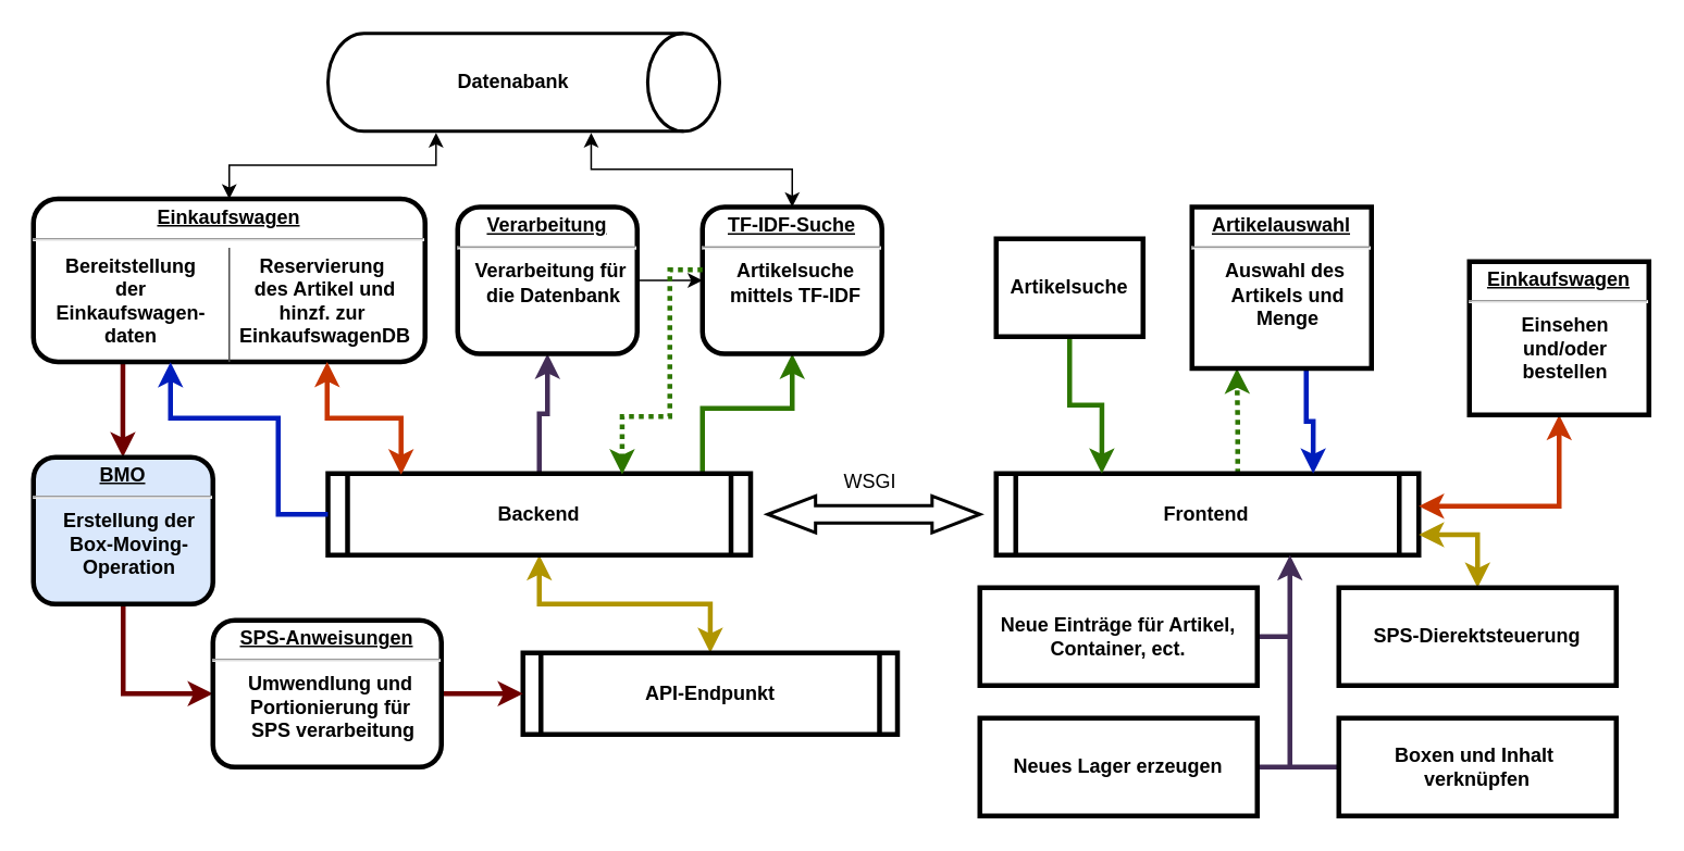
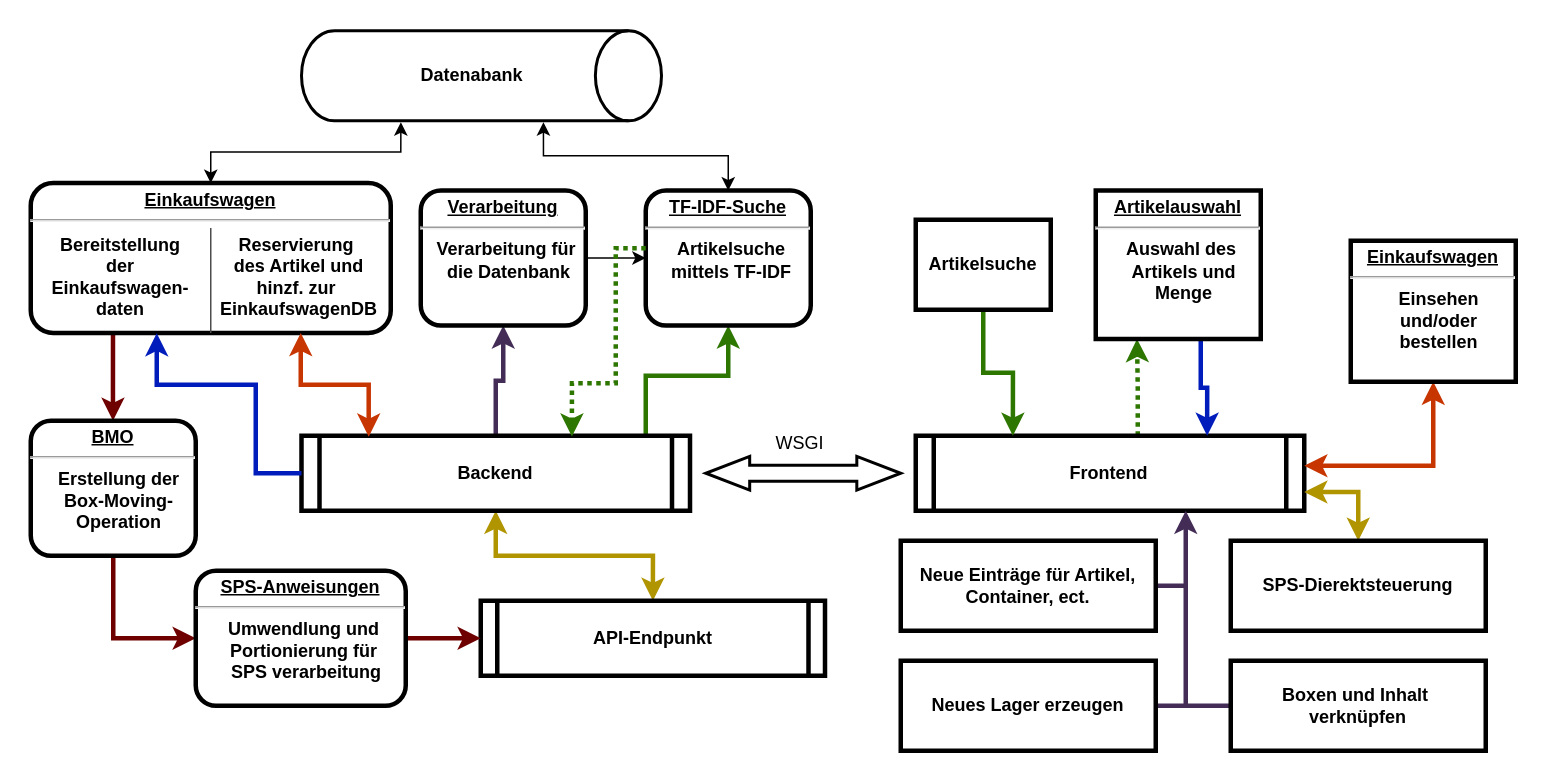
  <mxCell id="0" />
  <mxCell id="1" parent="0" />
  <mxCell id="2" style="edgeStyle=orthogonalEdgeStyle;rounded=0;orthogonalLoop=1;jettySize=auto;html=1;fillColor=#60a917;strokeColor=#2D7600;strokeWidth=3;" edge="1" parent="1" source="5" target="18"><mxGeometry relative="1" as="geometry"><Array as="points"><mxPoint x="430" y="250" /><mxPoint x="485" y="250" /></Array></mxGeometry></mxCell>
  <mxCell id="3" style="edgeStyle=orthogonalEdgeStyle;rounded=0;orthogonalLoop=1;jettySize=auto;html=1;entryX=0.5;entryY=1;entryDx=0;entryDy=0;strokeWidth=3;fillColor=#76608a;strokeColor=#432D57;" edge="1" parent="1" source="5" target="7"><mxGeometry relative="1" as="geometry" /></mxCell>
  <mxCell id="4" style="edgeStyle=orthogonalEdgeStyle;rounded=0;orthogonalLoop=1;jettySize=auto;html=1;entryX=0.5;entryY=0;entryDx=0;entryDy=0;strokeColor=#B09500;strokeWidth=3;align=center;verticalAlign=middle;fontFamily=Helvetica;fontSize=11;fontColor=default;labelBackgroundColor=default;startArrow=classic;startFill=1;endArrow=classic;fillColor=#e3c800;" edge="1" parent="1" source="5" target="23"><mxGeometry relative="1" as="geometry" /></mxCell>
  <mxCell id="5" value="Backend" style="shape=process;whiteSpace=wrap;align=center;verticalAlign=middle;size=0.048;fontStyle=1;strokeWidth=3;labelBackgroundColor=none;" parent="1" vertex="1"><mxGeometry x="200.5" y="290" width="259" height="50" as="geometry" /></mxCell>
  <mxCell id="6" value="" style="edgeStyle=orthogonalEdgeStyle;rounded=0;orthogonalLoop=1;jettySize=auto;html=1;startArrow=none;startFill=0;" edge="1" parent="1" source="7" target="18"><mxGeometry relative="1" as="geometry" /></mxCell>
  <mxCell id="7" value="&lt;p style=&quot;margin: 0px; margin-top: 4px; text-align: center; text-decoration: underline;&quot;&gt;&lt;strong&gt;Verarbeitung&lt;br&gt;&lt;/strong&gt;&lt;/p&gt;&lt;hr&gt;&lt;p style=&quot;margin: 0px; margin-left: 8px;&quot;&gt;Verarbeitung für&amp;nbsp;&lt;/p&gt;&lt;p style=&quot;margin: 0px; margin-left: 8px;&quot;&gt;die Datenbank&lt;/p&gt;" style="verticalAlign=middle;align=center;overflow=fill;fontSize=12;fontFamily=Helvetica;html=1;rounded=1;fontStyle=1;strokeWidth=3;labelBackgroundColor=none;" parent="1" vertex="1"><mxGeometry x="280" y="126.5" width="110" height="90" as="geometry" /></mxCell>
  <mxCell id="8" style="edgeStyle=orthogonalEdgeStyle;rounded=0;orthogonalLoop=1;jettySize=auto;html=1;entryX=0.25;entryY=1;entryDx=0;entryDy=0;fillColor=#60a917;strokeColor=#2D7600;dashed=1;dashPattern=1 1;strokeWidth=3;align=center;verticalAlign=middle;fontFamily=Helvetica;fontSize=11;fontColor=default;labelBackgroundColor=default;endArrow=classic;" edge="1" parent="1" source="9" target="13"><mxGeometry relative="1" as="geometry"><Array as="points"><mxPoint x="758" y="258" /><mxPoint x="758" y="258" /></Array></mxGeometry></mxCell>
  <mxCell id="9" value="Frontend" style="shape=process;whiteSpace=wrap;align=center;verticalAlign=middle;size=0.048;fontStyle=1;strokeWidth=3;labelBackgroundColor=none;" vertex="1" parent="1"><mxGeometry x="610" y="290" width="259" height="50" as="geometry" /></mxCell>
  <mxCell id="10" value="" style="html=1;shadow=0;dashed=0;align=center;verticalAlign=middle;shape=mxgraph.arrows2.twoWayArrow;dy=0.53;dx=29.29;strokeWidth=2;" vertex="1" parent="1"><mxGeometry x="470" y="303.75" width="130" height="22.5" as="geometry" /></mxCell>
  <mxCell id="11" value="WSGI" style="text;html=1;align=center;verticalAlign=middle;whiteSpace=wrap;rounded=0;" vertex="1" parent="1"><mxGeometry x="503" y="280" width="60" height="30" as="geometry" /></mxCell>
  <mxCell id="12" style="edgeStyle=orthogonalEdgeStyle;rounded=0;orthogonalLoop=1;jettySize=auto;html=1;entryX=0.75;entryY=0;entryDx=0;entryDy=0;strokeColor=#001DBC;strokeWidth=3;align=center;verticalAlign=middle;fontFamily=Helvetica;fontSize=11;fontColor=default;labelBackgroundColor=default;endArrow=classic;fillColor=#0050ef;" edge="1" parent="1" source="13" target="9"><mxGeometry relative="1" as="geometry"><Array as="points"><mxPoint x="800" y="258" /><mxPoint x="804" y="258" /></Array></mxGeometry></mxCell>
  <mxCell id="13" value="&lt;p style=&quot;margin: 0px; margin-top: 4px; text-align: center; text-decoration: underline;&quot;&gt;&lt;strong&gt;Artikelauswahl&lt;br&gt;&lt;/strong&gt;&lt;/p&gt;&lt;hr&gt;&lt;p style=&quot;margin: 0px; margin-left: 8px;&quot;&gt;Auswahl des&amp;nbsp;&lt;/p&gt;&lt;p style=&quot;margin: 0px; margin-left: 8px;&quot;&gt;Artikels und&lt;/p&gt;&lt;p style=&quot;margin: 0px; margin-left: 8px;&quot;&gt;Menge&lt;/p&gt;&lt;p style=&quot;margin: 0px; margin-left: 8px;&quot;&gt;&lt;br&gt;&lt;/p&gt;" style="verticalAlign=middle;align=center;overflow=fill;fontSize=12;fontFamily=Helvetica;html=1;rounded=1;fontStyle=1;strokeWidth=3;labelBackgroundColor=none;arcSize=0;" vertex="1" parent="1"><mxGeometry x="730" y="126.5" width="110" height="99" as="geometry" /></mxCell>
  <mxCell id="14" style="edgeStyle=orthogonalEdgeStyle;rounded=0;orthogonalLoop=1;jettySize=auto;html=1;exitX=0.5;exitY=1;exitDx=0;exitDy=0;fillColor=#fa6800;strokeColor=#C73500;endArrow=classic;endFill=1;strokeWidth=3;startArrow=classic;startFill=1;" edge="1" parent="1" source="15" target="9"><mxGeometry relative="1" as="geometry"><Array as="points"><mxPoint x="955" y="310" /></Array></mxGeometry></mxCell>
  <mxCell id="15" value="&lt;p style=&quot;margin: 0px; margin-top: 4px; text-align: center; text-decoration: underline;&quot;&gt;Einkaufswagen&lt;/p&gt;&lt;hr&gt;&lt;p style=&quot;margin: 0px; margin-left: 8px;&quot;&gt;Einsehen&lt;br&gt;und/oder&lt;br&gt;bestellen&lt;/p&gt;" style="verticalAlign=middle;align=center;overflow=fill;fontSize=12;fontFamily=Helvetica;html=1;rounded=1;fontStyle=1;strokeWidth=3;labelBackgroundColor=none;arcSize=0;" vertex="1" parent="1"><mxGeometry x="900" y="160" width="110" height="94" as="geometry" /></mxCell>
  <mxCell id="16" style="edgeStyle=orthogonalEdgeStyle;rounded=0;orthogonalLoop=1;jettySize=auto;html=1;entryX=0.25;entryY=0;entryDx=0;entryDy=0;strokeWidth=3;fillColor=#60a917;strokeColor=#2D7600;" edge="1" parent="1" source="17" target="9"><mxGeometry relative="1" as="geometry" /></mxCell>
  <mxCell id="17" value="Artikelsuche" style="whiteSpace=wrap;align=center;verticalAlign=middle;fontStyle=1;strokeWidth=3;labelBackgroundColor=none;" vertex="1" parent="1"><mxGeometry x="610" y="146" width="90" height="60" as="geometry" /></mxCell>
  <mxCell id="18" value="&lt;p style=&quot;margin: 0px; margin-top: 4px; text-align: center; text-decoration: underline;&quot;&gt;TF-IDF-Suche&lt;/p&gt;&lt;hr&gt;&lt;p style=&quot;margin: 0px; margin-left: 8px;&quot;&gt;Artikelsuche&amp;nbsp;&lt;/p&gt;&lt;p style=&quot;margin: 0px; margin-left: 8px;&quot;&gt;mittels TF-IDF&amp;nbsp;&lt;/p&gt;" style="verticalAlign=middle;align=center;overflow=fill;fontSize=12;fontFamily=Helvetica;html=1;rounded=1;fontStyle=1;strokeWidth=3;labelBackgroundColor=none;" vertex="1" parent="1"><mxGeometry x="430" y="126.5" width="110" height="90" as="geometry" /></mxCell>
  <mxCell id="19" style="edgeStyle=orthogonalEdgeStyle;rounded=0;orthogonalLoop=1;jettySize=auto;html=1;entryX=0.696;entryY=0.01;entryDx=0;entryDy=0;entryPerimeter=0;fillColor=#60a917;strokeColor=#2D7600;strokeWidth=3;dashed=1;dashPattern=1 1;" edge="1" parent="1" source="18" target="5"><mxGeometry relative="1" as="geometry"><Array as="points"><mxPoint x="410" y="165" /><mxPoint x="410" y="255" /><mxPoint x="381" y="255" /></Array></mxGeometry></mxCell>
  <mxCell id="20" style="edgeStyle=orthogonalEdgeStyle;rounded=0;orthogonalLoop=1;jettySize=auto;html=1;entryX=0;entryY=0.5;entryDx=0;entryDy=0;strokeColor=#6F0000;strokeWidth=3;align=center;verticalAlign=middle;fontFamily=Helvetica;fontSize=11;fontColor=default;labelBackgroundColor=default;endArrow=classic;fillColor=#a20025;" edge="1" parent="1" source="22" target="25"><mxGeometry relative="1" as="geometry" /></mxCell>
  <mxCell id="21" style="edgeStyle=orthogonalEdgeStyle;rounded=0;orthogonalLoop=1;jettySize=auto;html=1;entryX=0.25;entryY=1;entryDx=0;entryDy=0;endArrow=none;endFill=0;startArrow=classic;startFill=1;fillColor=#a20025;strokeColor=#6F0000;strokeWidth=3;align=center;verticalAlign=middle;fontFamily=Helvetica;fontSize=11;fontColor=default;labelBackgroundColor=default;" edge="1" parent="1"><mxGeometry relative="1" as="geometry"><mxPoint x="74.83" y="280" as="sourcePoint" /><mxPoint x="74.83" y="221.5" as="targetPoint" /><Array as="points"><mxPoint x="74.83" y="260" /><mxPoint x="74.83" y="260" /></Array></mxGeometry></mxCell>
- <mxCell id="22" value="&lt;p style=&quot;margin: 0px; margin-top: 4px; text-align: center; text-decoration: underline;&quot;&gt;&lt;strong&gt;BMO&lt;br&gt;&lt;/strong&gt;&lt;/p&gt;&lt;hr&gt;&lt;p style=&quot;margin: 0px; margin-left: 8px;&quot;&gt;&lt;b style=&quot;text-wrap: wrap;&quot;&gt;Erstellung der Box-&lt;/b&gt;&lt;b style=&quot;text-wrap: wrap; background-color: initial;&quot;&gt;Moving-Operation&lt;/b&gt;&lt;br&gt;&lt;/p&gt;" style="verticalAlign=middle;align=center;overflow=fill;fontSize=12;fontFamily=Helvetica;html=1;rounded=1;fontStyle=1;strokeWidth=3;labelBackgroundColor=none;fillColor=#dae8fc;" vertex="1" parent="1"><mxGeometry x="20" y="280" width="110" height="90" as="geometry" /></mxCell>
+ <mxCell id="22" value="&lt;p style=&quot;margin: 0px; margin-top: 4px; text-align: center; text-decoration: underline;&quot;&gt;&lt;strong&gt;BMO&lt;br&gt;&lt;/strong&gt;&lt;/p&gt;&lt;hr&gt;&lt;p style=&quot;margin: 0px; margin-left: 8px;&quot;&gt;&lt;b style=&quot;text-wrap: wrap;&quot;&gt;Erstellung der Box-&lt;/b&gt;&lt;b style=&quot;text-wrap: wrap; background-color: initial;&quot;&gt;Moving-Operation&lt;/b&gt;&lt;br&gt;&lt;/p&gt;" style="verticalAlign=middle;align=center;overflow=fill;fontSize=12;fontFamily=Helvetica;html=1;rounded=1;fontStyle=1;strokeWidth=3;labelBackgroundColor=none;" vertex="1" parent="1"><mxGeometry x="20" y="280" width="110" height="90" as="geometry" /></mxCell>
  <mxCell id="23" value="API-Endpunkt" style="shape=process;whiteSpace=wrap;align=center;verticalAlign=middle;size=0.048;fontStyle=1;strokeWidth=3;labelBackgroundColor=none;" vertex="1" parent="1"><mxGeometry x="320" y="400" width="229.5" height="50" as="geometry" /></mxCell>
  <mxCell id="24" style="edgeStyle=orthogonalEdgeStyle;rounded=0;orthogonalLoop=1;jettySize=auto;html=1;entryX=0;entryY=0.5;entryDx=0;entryDy=0;strokeColor=#6F0000;strokeWidth=3;align=center;verticalAlign=middle;fontFamily=Helvetica;fontSize=11;fontColor=default;labelBackgroundColor=default;endArrow=classic;fillColor=#a20025;" edge="1" parent="1" source="25" target="23"><mxGeometry relative="1" as="geometry" /></mxCell>
  <mxCell id="25" value="&lt;p style=&quot;margin: 0px; margin-top: 4px; text-align: center; text-decoration: underline;&quot;&gt;&lt;strong&gt;SPS-Anweisungen&lt;/strong&gt;&lt;/p&gt;&lt;hr&gt;&lt;p style=&quot;margin: 0px; margin-left: 8px;&quot;&gt;Umwendlung und&amp;nbsp;&lt;/p&gt;&lt;p style=&quot;margin: 0px; margin-left: 8px;&quot;&gt;Portionierung für&amp;nbsp;&lt;/p&gt;&lt;p style=&quot;margin: 0px; margin-left: 8px;&quot;&gt;SPS verarbeitung&lt;/p&gt;" style="verticalAlign=middle;align=center;overflow=fill;fontSize=12;fontFamily=Helvetica;html=1;rounded=1;fontStyle=1;strokeWidth=3;labelBackgroundColor=none;" vertex="1" parent="1"><mxGeometry x="130" y="380" width="140" height="90" as="geometry" /></mxCell>
  <mxCell id="26" value="" style="group" vertex="1" connectable="0" parent="1"><mxGeometry x="20" y="121.5" width="240" height="100" as="geometry" /></mxCell>
  <mxCell id="27" value="&lt;p style=&quot;margin: 0px; margin-top: 4px; text-align: center; text-decoration: underline;&quot;&gt;&lt;strong&gt;Einkaufswagen&lt;br&gt;&lt;/strong&gt;&lt;/p&gt;&lt;hr&gt;&lt;p style=&quot;margin: 0px; margin-left: 8px;&quot;&gt;&lt;br&gt;&lt;/p&gt;" style="verticalAlign=middle;align=center;overflow=fill;fontSize=12;fontFamily=Helvetica;html=1;rounded=1;fontStyle=1;strokeWidth=3;labelBackgroundColor=none;" vertex="1" parent="26"><mxGeometry width="240" height="100" as="geometry" /></mxCell>
  <mxCell id="28" value="" style="line;strokeWidth=1;direction=south;html=1;strokeColor=#4D4D4D;" vertex="1" parent="26"><mxGeometry x="115" y="30" width="10" height="70" as="geometry" /></mxCell>
  <mxCell id="29" value="&lt;p style=&quot;font-weight: 700; text-wrap: nowrap; margin: 0px 0px 0px 8px;&quot;&gt;Reservierung&amp;nbsp;&lt;/p&gt;&lt;p style=&quot;font-weight: 700; text-wrap: nowrap; margin: 0px 0px 0px 8px;&quot;&gt;des Artikel und&lt;br&gt;hinzf. zur&amp;nbsp;&lt;/p&gt;&lt;p style=&quot;font-weight: 700; text-wrap: nowrap; margin: 0px 0px 0px 8px;&quot;&gt;EinkaufswagenDB&lt;/p&gt;" style="text;html=1;align=center;verticalAlign=middle;whiteSpace=wrap;rounded=0;" vertex="1" parent="26"><mxGeometry x="145" y="47" width="60" height="30" as="geometry" /></mxCell>
  <mxCell id="30" value="&lt;b&gt;Bereitstellung der Einkaufswagen-daten&lt;/b&gt;" style="text;html=1;align=center;verticalAlign=middle;whiteSpace=wrap;rounded=0;fontFamily=Helvetica;fontSize=12;fontColor=default;" vertex="1" parent="26"><mxGeometry x="30" y="47" width="60" height="30" as="geometry" /></mxCell>
  <mxCell id="31" value="&lt;b&gt;Datenabank&amp;nbsp; &amp;nbsp;&amp;nbsp;&lt;/b&gt;" style="strokeWidth=2;html=1;shape=mxgraph.flowchart.direct_data;whiteSpace=wrap;" vertex="1" parent="1"><mxGeometry x="200.5" y="20" width="240" height="60" as="geometry" /></mxCell>
  <mxCell id="32" style="edgeStyle=orthogonalEdgeStyle;rounded=0;orthogonalLoop=1;jettySize=auto;html=1;endArrow=none;endFill=0;strokeColor=#432D57;strokeWidth=3;align=center;verticalAlign=middle;fontFamily=Helvetica;fontSize=11;fontColor=default;labelBackgroundColor=default;fillColor=#76608a;" edge="1" parent="1" source="33"><mxGeometry relative="1" as="geometry"><mxPoint x="790" y="390" as="targetPoint" /></mxGeometry></mxCell>
  <mxCell id="33" value="Neue Einträge für Artikel, Container, ect." style="whiteSpace=wrap;align=center;verticalAlign=middle;fontStyle=1;strokeWidth=3;labelBackgroundColor=none;" vertex="1" parent="1"><mxGeometry x="600" y="360" width="170" height="60" as="geometry" /></mxCell>
  <mxCell id="34" style="edgeStyle=orthogonalEdgeStyle;rounded=0;orthogonalLoop=1;jettySize=auto;html=1;entryX=1;entryY=0.75;entryDx=0;entryDy=0;fillColor=#e3c800;strokeColor=#B09500;strokeWidth=3;startArrow=classic;startFill=1;" edge="1" parent="1" source="35" target="9"><mxGeometry relative="1" as="geometry" /></mxCell>
  <mxCell id="35" value="SPS-Dierektsteuerung" style="whiteSpace=wrap;align=center;verticalAlign=middle;fontStyle=1;strokeWidth=3;labelBackgroundColor=none;" vertex="1" parent="1"><mxGeometry x="820" y="360" width="170" height="60" as="geometry" /></mxCell>
  <mxCell id="36" style="edgeStyle=orthogonalEdgeStyle;rounded=0;orthogonalLoop=1;jettySize=auto;html=1;entryX=0.672;entryY=1.016;entryDx=0;entryDy=0;entryPerimeter=0;startArrow=classic;startFill=1;" edge="1" parent="1" source="18" target="31"><mxGeometry relative="1" as="geometry" /></mxCell>
  <mxCell id="37" style="edgeStyle=orthogonalEdgeStyle;rounded=0;orthogonalLoop=1;jettySize=auto;html=1;entryX=0.276;entryY=1.016;entryDx=0;entryDy=0;entryPerimeter=0;startArrow=classic;startFill=1;" edge="1" parent="1" source="27" target="31"><mxGeometry relative="1" as="geometry" /></mxCell>
  <mxCell id="38" style="edgeStyle=orthogonalEdgeStyle;rounded=0;orthogonalLoop=1;jettySize=auto;html=1;strokeColor=#432D57;strokeWidth=3;align=center;verticalAlign=middle;fontFamily=Helvetica;fontSize=11;fontColor=default;labelBackgroundColor=default;endArrow=classic;endFill=1;fillColor=#76608a;" edge="1" parent="1"><mxGeometry relative="1" as="geometry"><mxPoint x="790" y="340" as="targetPoint" /><mxPoint x="769.99" y="472" as="sourcePoint" /><Array as="points"><mxPoint x="770" y="470" /><mxPoint x="790" y="470" /></Array></mxGeometry></mxCell>
  <mxCell id="39" value="Neues Lager erzeugen" style="whiteSpace=wrap;align=center;verticalAlign=middle;fontStyle=1;strokeWidth=3;labelBackgroundColor=none;" vertex="1" parent="1"><mxGeometry x="600" y="440" width="170" height="60" as="geometry" /></mxCell>
  <mxCell id="40" style="edgeStyle=orthogonalEdgeStyle;rounded=0;orthogonalLoop=1;jettySize=auto;html=1;endArrow=none;endFill=0;fillColor=#76608a;strokeColor=#432D57;strokeWidth=3;align=center;verticalAlign=middle;fontFamily=Helvetica;fontSize=11;fontColor=default;labelBackgroundColor=default;" edge="1" parent="1" source="41"><mxGeometry relative="1" as="geometry"><mxPoint x="790" y="470" as="targetPoint" /></mxGeometry></mxCell>
  <mxCell id="41" value="Boxen und Inhalt &#10;verknüpfen" style="whiteSpace=wrap;align=center;verticalAlign=middle;fontStyle=1;strokeWidth=3;labelBackgroundColor=none;" vertex="1" parent="1"><mxGeometry x="820" y="440" width="170" height="60" as="geometry" /></mxCell>
  <mxCell id="42" style="edgeStyle=orthogonalEdgeStyle;rounded=0;orthogonalLoop=1;jettySize=auto;html=1;entryX=0.173;entryY=0.012;entryDx=0;entryDy=0;entryPerimeter=0;strokeColor=#C73500;strokeWidth=3;align=center;verticalAlign=middle;fontFamily=Helvetica;fontSize=11;fontColor=default;labelBackgroundColor=default;startArrow=classic;startFill=1;endArrow=classic;endFill=1;fillColor=#fa6800;" edge="1" parent="1" source="27" target="5"><mxGeometry relative="1" as="geometry"><Array as="points"><mxPoint x="200" y="256" /><mxPoint x="245" y="256" /></Array></mxGeometry></mxCell>
  <mxCell id="43" style="edgeStyle=orthogonalEdgeStyle;rounded=0;orthogonalLoop=1;jettySize=auto;html=1;entryX=0.35;entryY=1.001;entryDx=0;entryDy=0;entryPerimeter=0;strokeColor=#001DBC;strokeWidth=3;align=center;verticalAlign=middle;fontFamily=Helvetica;fontSize=11;fontColor=default;labelBackgroundColor=default;endArrow=classic;fillColor=#0050ef;" edge="1" parent="1" source="5" target="27"><mxGeometry relative="1" as="geometry"><Array as="points"><mxPoint x="170" y="315" /><mxPoint x="170" y="256" /><mxPoint x="104" y="256" /></Array></mxGeometry></mxCell>
